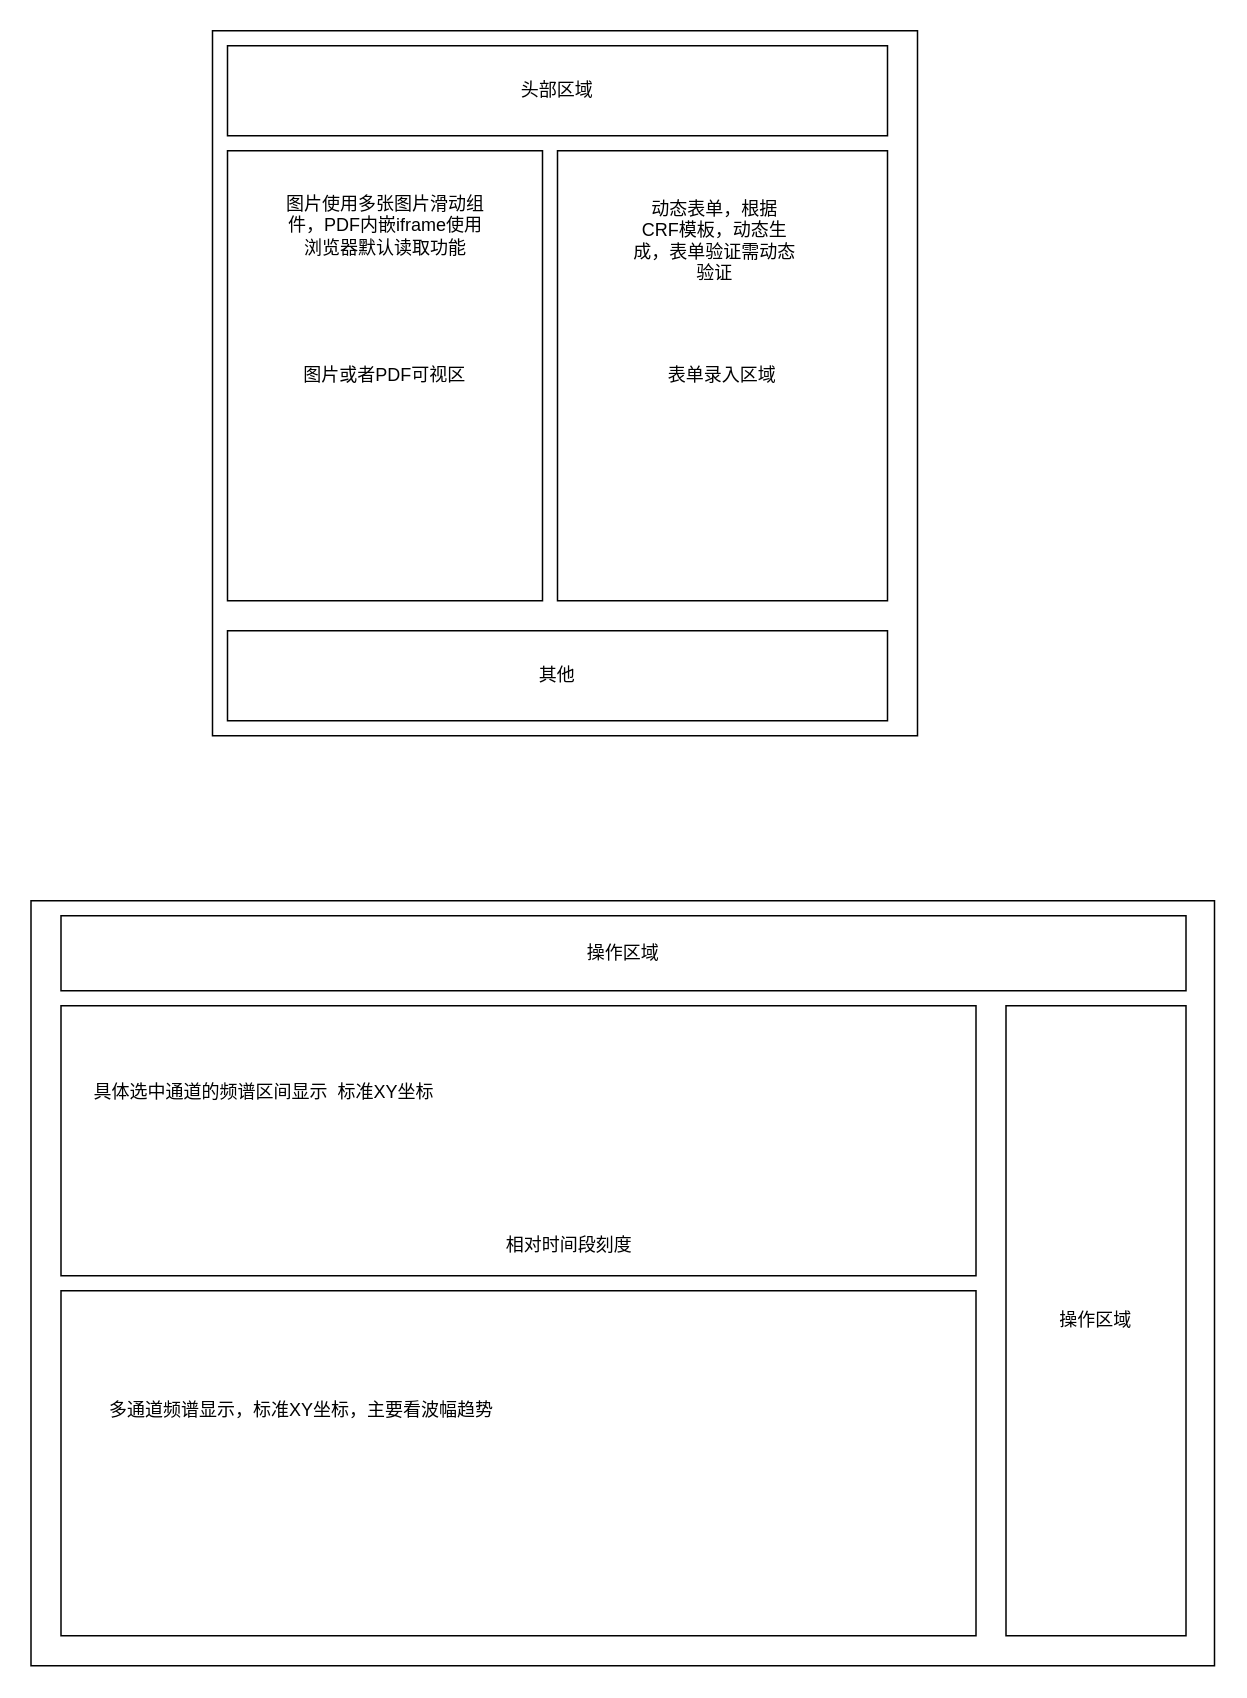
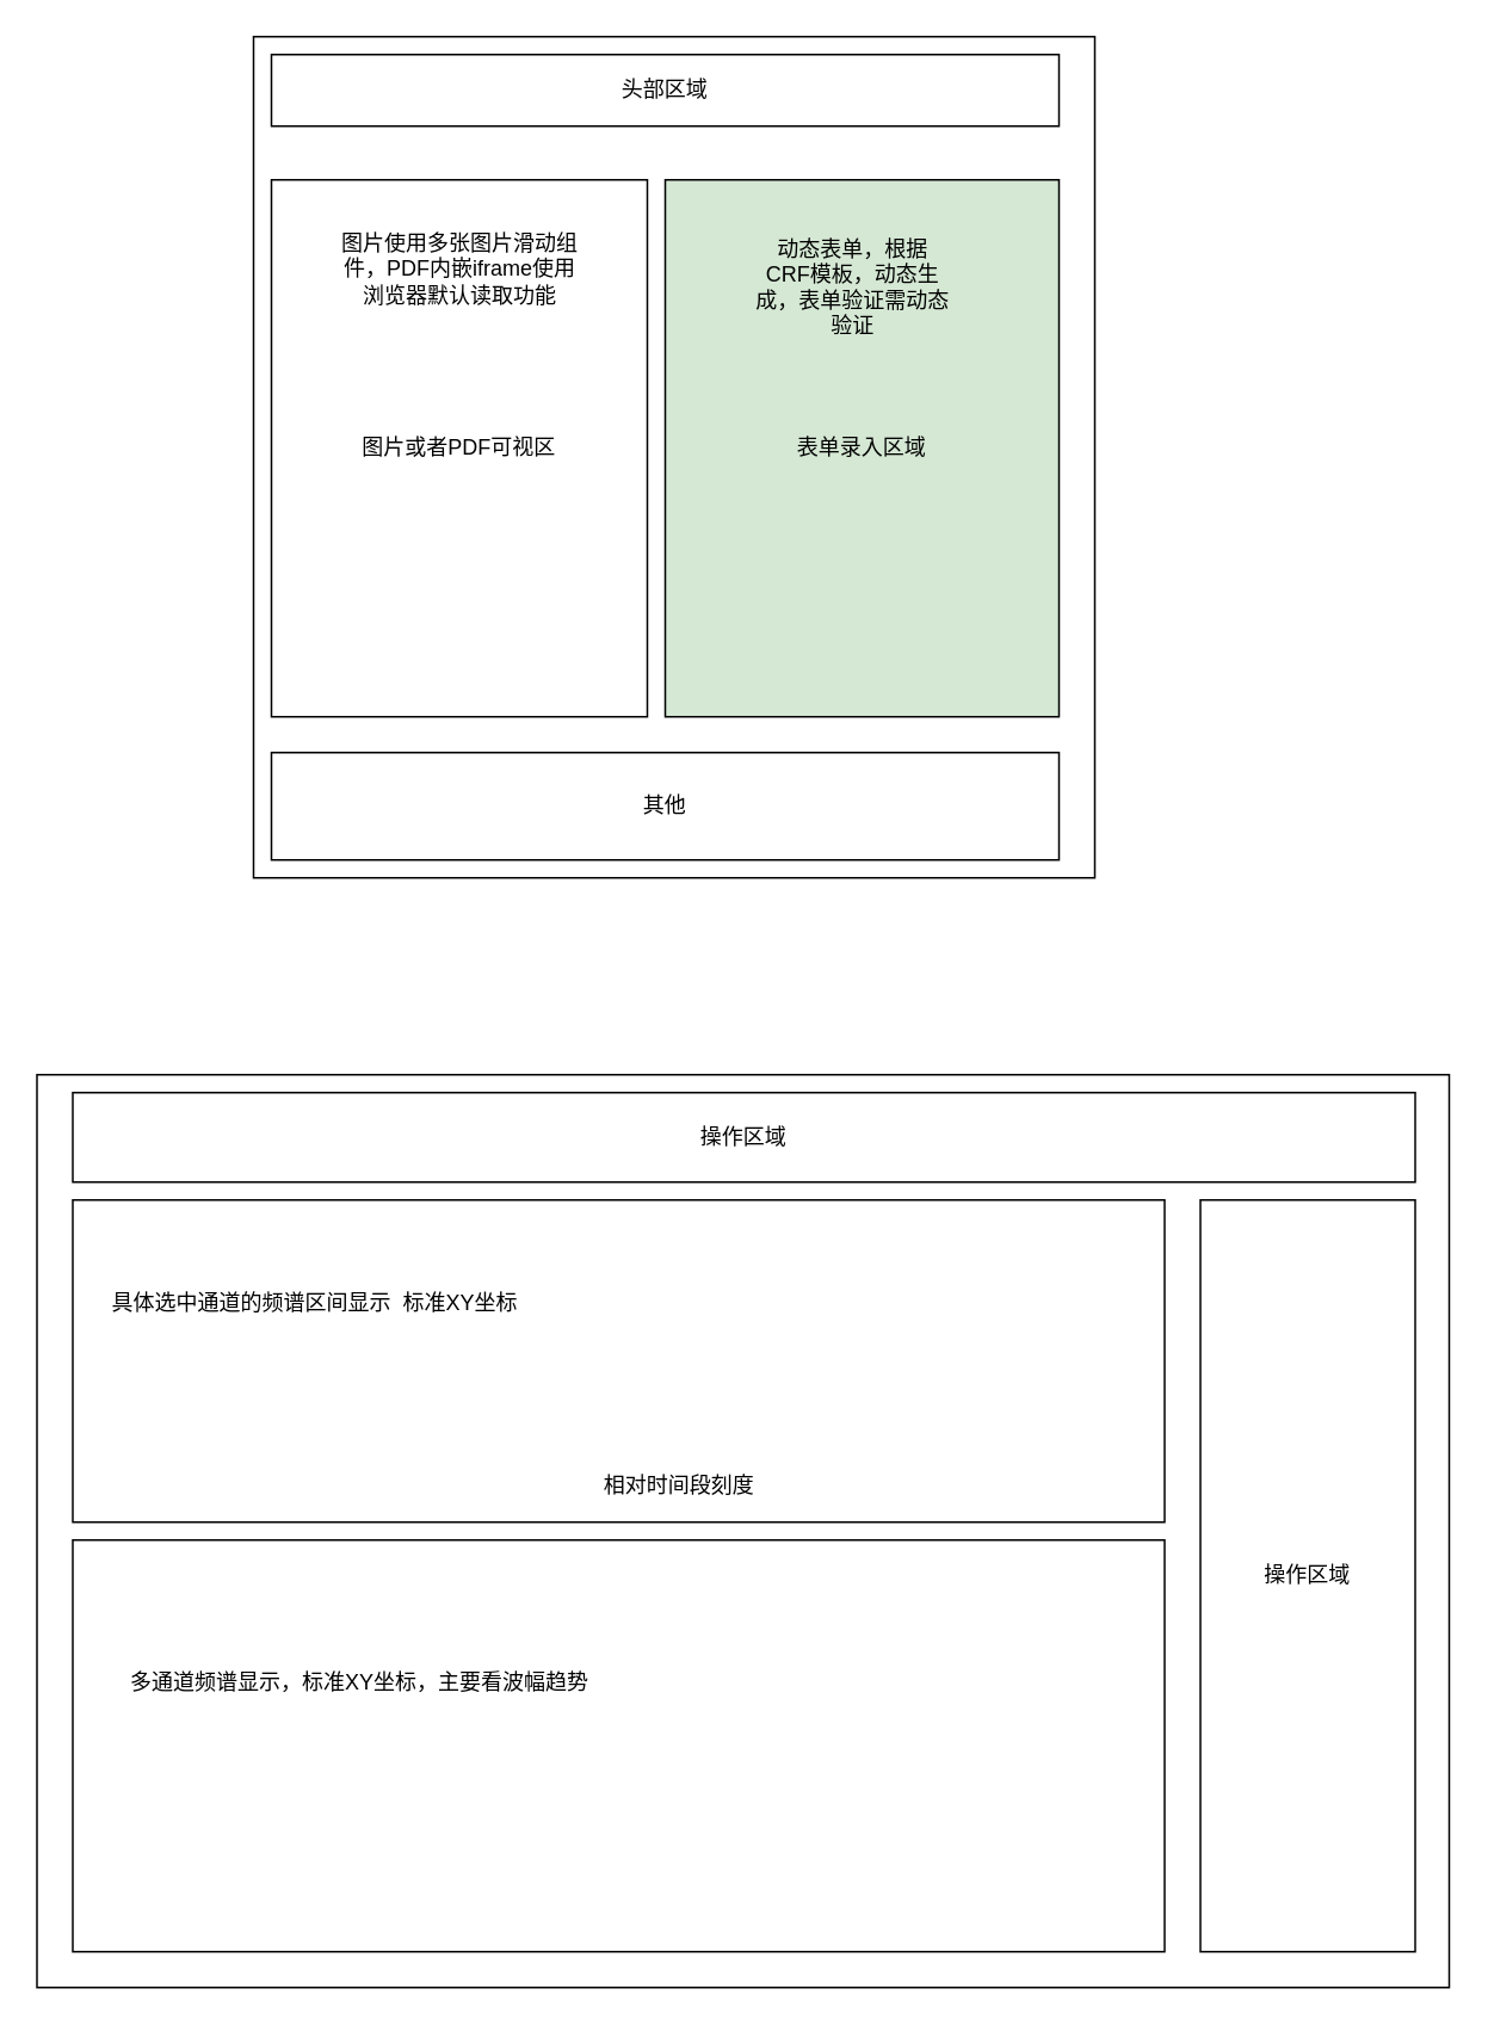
  <mxCell id="0" />
  <mxCell id="1" parent="0" />
  <mxCell id="2" value="" style="whiteSpace=wrap;html=1;aspect=fixed;" vertex="1" parent="1"><mxGeometry x="141" y="20" width="470" height="470" as="geometry" /></mxCell>
  <mxCell id="3" value="图片或者PDF可视区" style="rounded=0;whiteSpace=wrap;html=1;" vertex="1" parent="1"><mxGeometry x="151" y="100" width="210" height="300" as="geometry" /></mxCell>
- <mxCell id="4" value="表单录入区域" style="rounded=0;whiteSpace=wrap;html=1;" vertex="1" parent="1"><mxGeometry x="371" y="100" width="220" height="300" as="geometry" /></mxCell>
- <mxCell id="5" value="头部区域" style="rounded=0;whiteSpace=wrap;html=1;" vertex="1" parent="1"><mxGeometry x="151" y="30" width="440" height="60" as="geometry" /></mxCell>
+ <mxCell id="4" value="表单录入区域" style="rounded=0;whiteSpace=wrap;html=1;fillColor=#d5e8d4;" vertex="1" parent="1"><mxGeometry x="371" y="100" width="220" height="300" as="geometry" /></mxCell>
+ <mxCell id="5" value="头部区域" style="rounded=0;whiteSpace=wrap;html=1;" vertex="1" parent="1"><mxGeometry x="151" y="30" width="440" height="40" as="geometry" /></mxCell>
  <mxCell id="6" value="其他" style="rounded=0;whiteSpace=wrap;html=1;" vertex="1" parent="1"><mxGeometry x="151" y="420" width="440" height="60" as="geometry" /></mxCell>
  <mxCell id="7" value="图片使用多张图片滑动组件，PDF内嵌iframe使用浏览器默认读取功能" style="text;html=1;strokeColor=none;fillColor=none;align=center;verticalAlign=middle;whiteSpace=wrap;rounded=0;" vertex="1" parent="1"><mxGeometry x="185.5" y="120" width="141" height="60" as="geometry" /></mxCell>
  <mxCell id="8" value="动态表单，根据CRF模板，动态生成，表单验证需动态验证" style="text;html=1;strokeColor=none;fillColor=none;align=center;verticalAlign=middle;whiteSpace=wrap;rounded=0;" vertex="1" parent="1"><mxGeometry x="421" y="130" width="110" height="60" as="geometry" /></mxCell>
  <mxCell id="9" value="" style="rounded=0;whiteSpace=wrap;html=1;" vertex="1" parent="1"><mxGeometry x="20" y="600" width="789" height="510" as="geometry" /></mxCell>
  <mxCell id="10" value="" style="rounded=0;whiteSpace=wrap;html=1;" vertex="1" parent="1"><mxGeometry x="40" y="860" width="610" height="230" as="geometry" /></mxCell>
  <mxCell id="11" value="多通道频谱显示，标准XY坐标，主要看波幅趋势" style="text;html=1;strokeColor=none;fillColor=none;align=center;verticalAlign=middle;whiteSpace=wrap;rounded=0;" vertex="1" parent="1"><mxGeometry x="60" y="930" width="281" height="20" as="geometry" /></mxCell>
  <mxCell id="12" value="" style="rounded=0;whiteSpace=wrap;html=1;" vertex="1" parent="1"><mxGeometry x="40" y="670" width="610" height="180" as="geometry" /></mxCell>
  <mxCell id="13" value="具体选中通道的频谱区间显示&amp;nbsp; 标准XY坐标" style="text;html=1;strokeColor=none;fillColor=none;align=center;verticalAlign=middle;whiteSpace=wrap;rounded=0;" vertex="1" parent="1"><mxGeometry x="60" y="715" width="231" height="25" as="geometry" /></mxCell>
  <mxCell id="14" value="操作区域" style="rounded=0;whiteSpace=wrap;html=1;" vertex="1" parent="1"><mxGeometry x="670" y="670" width="120" height="420" as="geometry" /></mxCell>
  <mxCell id="15" value="操作区域" style="rounded=0;whiteSpace=wrap;html=1;" vertex="1" parent="1"><mxGeometry x="40" y="610" width="750" height="50" as="geometry" /></mxCell>
  <mxCell id="16" value="相对时间段刻度" style="text;html=1;strokeColor=none;fillColor=none;align=center;verticalAlign=middle;whiteSpace=wrap;rounded=0;" vertex="1" parent="1"><mxGeometry x="326.5" y="820" width="104" height="20" as="geometry" /></mxCell>
